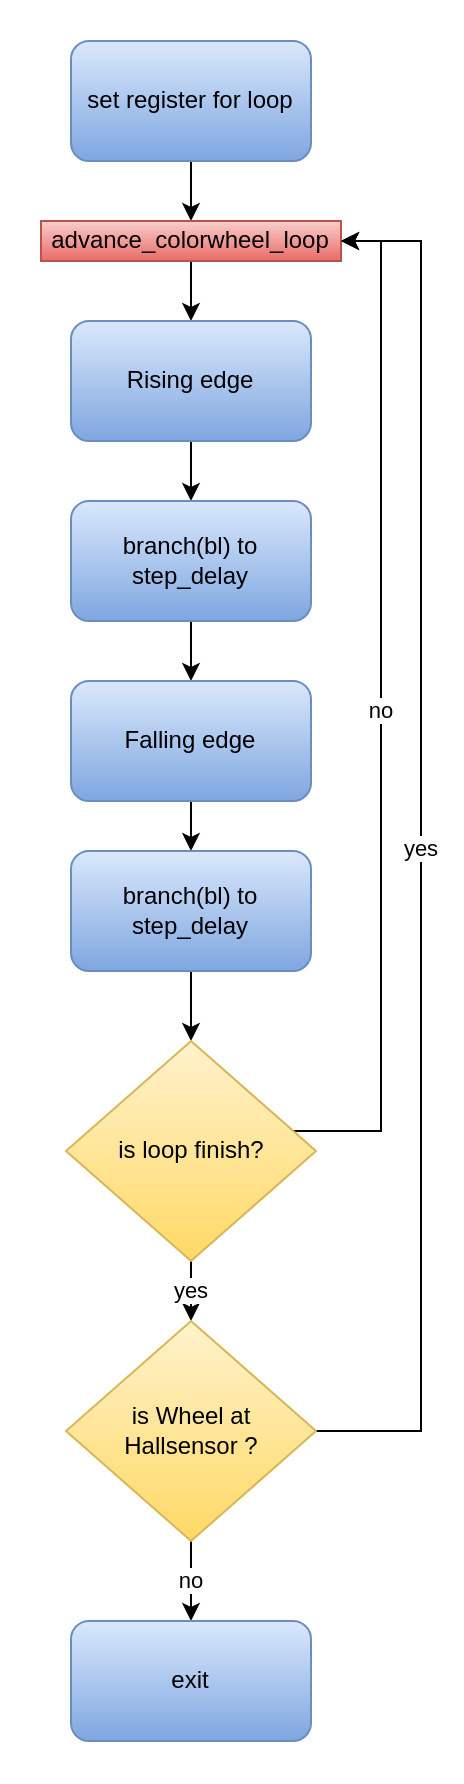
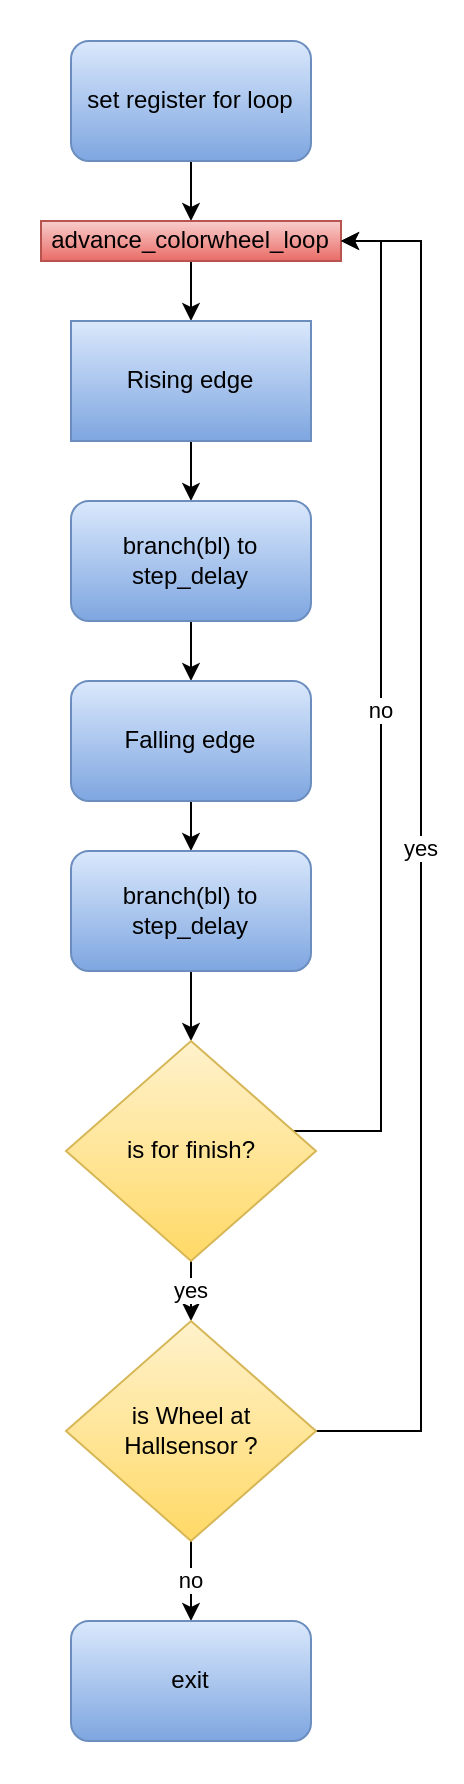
  <mxCell id="0" />
  <mxCell id="1" parent="0" />
  <mxCell id="2" style="edgeStyle=orthogonalEdgeStyle;rounded=0;orthogonalLoop=1;jettySize=auto;html=1;entryX=0.5;entryY=0;entryDx=0;entryDy=0;" parent="1" source="3" target="5" edge="1"><mxGeometry relative="1" as="geometry" /></mxCell>
  <mxCell id="3" value="set register for loop" style="rounded=1;whiteSpace=wrap;html=1;gradientColor=#7ea6e0;fillColor=#dae8fc;strokeColor=#6c8ebf;" parent="1" vertex="1"><mxGeometry x="35" y="20" width="120" height="60" as="geometry" /></mxCell>
  <mxCell id="4" value="" style="edgeStyle=orthogonalEdgeStyle;rounded=0;orthogonalLoop=1;jettySize=auto;html=1;" parent="1" source="5" target="7" edge="1"><mxGeometry relative="1" as="geometry" /></mxCell>
  <mxCell id="5" value="advance_colorwheel_loop" style="text;html=1;strokeColor=#b85450;fillColor=#f8cecc;align=center;verticalAlign=middle;whiteSpace=wrap;rounded=0;gradientColor=#ea6b66;" parent="1" vertex="1"><mxGeometry x="20" y="110" width="150" height="20" as="geometry" /></mxCell>
  <mxCell id="6" value="" style="edgeStyle=orthogonalEdgeStyle;rounded=0;orthogonalLoop=1;jettySize=auto;html=1;" parent="1" source="7" target="9" edge="1"><mxGeometry relative="1" as="geometry" /></mxCell>
- <mxCell id="7" value="Rising edge" style="rounded=1;whiteSpace=wrap;html=1;gradientColor=#7ea6e0;fillColor=#dae8fc;strokeColor=#6c8ebf;" parent="1" vertex="1"><mxGeometry x="35" y="160" width="120" height="60" as="geometry" /></mxCell>
+ <mxCell id="7" value="Rising edge" style="whiteSpace=wrap;html=1;gradientColor=#7ea6e0;fillColor=#dae8fc;strokeColor=#6c8ebf;rounded=0;" parent="1" vertex="1"><mxGeometry x="35" y="160" width="120" height="60" as="geometry" /></mxCell>
  <mxCell id="8" value="" style="edgeStyle=orthogonalEdgeStyle;rounded=0;orthogonalLoop=1;jettySize=auto;html=1;" parent="1" source="9" target="11" edge="1"><mxGeometry relative="1" as="geometry" /></mxCell>
  <mxCell id="9" value="branch(bl) to&lt;br&gt;step_delay" style="rounded=1;whiteSpace=wrap;html=1;gradientColor=#7ea6e0;fillColor=#dae8fc;strokeColor=#6c8ebf;" parent="1" vertex="1"><mxGeometry x="35" y="250" width="120" height="60" as="geometry" /></mxCell>
  <mxCell id="10" value="" style="edgeStyle=orthogonalEdgeStyle;rounded=0;orthogonalLoop=1;jettySize=auto;html=1;" parent="1" source="11" target="13" edge="1"><mxGeometry relative="1" as="geometry" /></mxCell>
  <mxCell id="11" value="Falling edge" style="rounded=1;whiteSpace=wrap;html=1;gradientColor=#7ea6e0;fillColor=#dae8fc;strokeColor=#6c8ebf;" parent="1" vertex="1"><mxGeometry x="35" y="340" width="120" height="60" as="geometry" /></mxCell>
  <mxCell id="12" value="" style="edgeStyle=orthogonalEdgeStyle;rounded=0;orthogonalLoop=1;jettySize=auto;html=1;" parent="1" source="13" target="16" edge="1"><mxGeometry relative="1" as="geometry" /></mxCell>
  <mxCell id="13" value="branch(bl) to&lt;br&gt;step_delay" style="rounded=1;whiteSpace=wrap;html=1;gradientColor=#7ea6e0;fillColor=#dae8fc;strokeColor=#6c8ebf;" parent="1" vertex="1"><mxGeometry x="35" y="425" width="120" height="60" as="geometry" /></mxCell>
  <mxCell id="14" value="no" style="edgeStyle=orthogonalEdgeStyle;rounded=0;orthogonalLoop=1;jettySize=auto;html=1;entryX=1;entryY=0.5;entryDx=0;entryDy=0;" parent="1" source="16" target="5" edge="1"><mxGeometry relative="1" as="geometry"><Array as="points"><mxPoint x="190" y="565" /><mxPoint x="190" y="120" /></Array></mxGeometry></mxCell>
  <mxCell id="15" value="yes" style="edgeStyle=orthogonalEdgeStyle;rounded=0;orthogonalLoop=1;jettySize=auto;html=1;" parent="1" source="16" target="19" edge="1"><mxGeometry relative="1" as="geometry" /></mxCell>
- <mxCell id="16" value="is loop finish?" style="rhombus;whiteSpace=wrap;html=1;gradientColor=#ffd966;fillColor=#fff2cc;strokeColor=#d6b656;" parent="1" vertex="1"><mxGeometry x="32.5" y="520" width="125" height="110" as="geometry" /></mxCell>
+ <mxCell id="16" value="is for finish?" style="rhombus;whiteSpace=wrap;html=1;gradientColor=#ffd966;fillColor=#fff2cc;strokeColor=#d6b656;" parent="1" vertex="1"><mxGeometry x="32.5" y="520" width="125" height="110" as="geometry" /></mxCell>
  <mxCell id="17" value="yes" style="edgeStyle=orthogonalEdgeStyle;rounded=0;orthogonalLoop=1;jettySize=auto;html=1;entryX=1;entryY=0.5;entryDx=0;entryDy=0;exitX=1;exitY=0.5;exitDx=0;exitDy=0;" parent="1" source="19" target="5" edge="1"><mxGeometry relative="1" as="geometry"><mxPoint x="230" y="117.333" as="targetPoint" /><Array as="points"><mxPoint x="210" y="715" /><mxPoint x="210" y="120" /></Array></mxGeometry></mxCell>
  <mxCell id="18" value="no" style="edgeStyle=orthogonalEdgeStyle;rounded=0;orthogonalLoop=1;jettySize=auto;html=1;entryX=0.5;entryY=0;entryDx=0;entryDy=0;" parent="1" source="19" edge="1" target="20"><mxGeometry relative="1" as="geometry"><mxPoint x="93" y="800" as="targetPoint" /></mxGeometry></mxCell>
  <mxCell id="19" value="is Wheel at &lt;br&gt;Hallsensor ?" style="rhombus;whiteSpace=wrap;html=1;gradientColor=#ffd966;fillColor=#fff2cc;strokeColor=#d6b656;" parent="1" vertex="1"><mxGeometry x="32.5" y="660" width="125" height="110" as="geometry" /></mxCell>
  <mxCell id="20" value="exit" style="rounded=1;whiteSpace=wrap;html=1;gradientColor=#7ea6e0;fillColor=#dae8fc;strokeColor=#6c8ebf;" vertex="1" parent="1"><mxGeometry x="35" y="810" width="120" height="60" as="geometry" /></mxCell>
